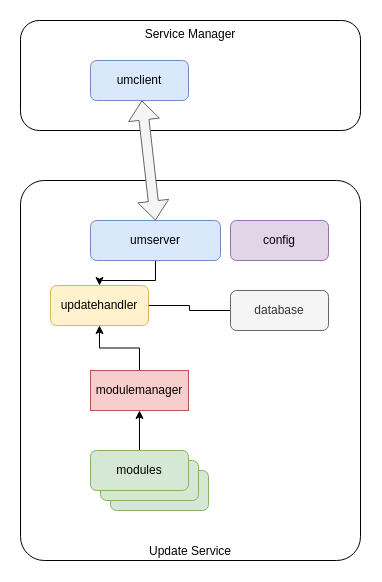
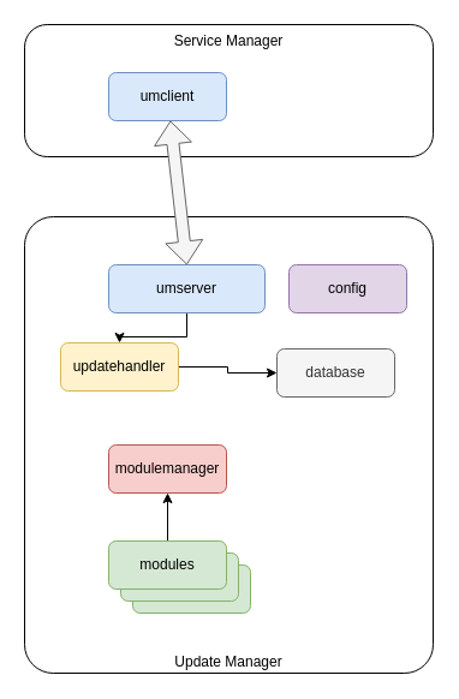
  <mxCell id="0" />
  <mxCell id="1" parent="0" />
  <mxCell id="2" value="Service Manager" style="rounded=1;whiteSpace=wrap;html=1;verticalAlign=top;arcSize=17;align=center;" parent="1" vertex="1"><mxGeometry x="20" y="20" width="340" height="110" as="geometry" /></mxCell>
- <mxCell id="3" value="Update Service" style="rounded=1;whiteSpace=wrap;html=1;verticalAlign=bottom;arcSize=7;align=center;" parent="1" vertex="1"><mxGeometry x="20" y="180" width="340" height="380" as="geometry" /></mxCell>
+ <mxCell id="3" value="Update Manager" style="rounded=1;whiteSpace=wrap;html=1;verticalAlign=bottom;arcSize=7;align=center;" parent="1" vertex="1"><mxGeometry x="20" y="180" width="340" height="380" as="geometry" /></mxCell>
  <mxCell id="4" style="edgeStyle=orthogonalEdgeStyle;rounded=0;orthogonalLoop=1;jettySize=auto;html=1;exitX=0.5;exitY=1;exitDx=0;exitDy=0;entryX=0.5;entryY=0;entryDx=0;entryDy=0;" parent="1" source="5" target="7" edge="1"><mxGeometry relative="1" as="geometry" /></mxCell>
  <mxCell id="5" value="umserver" style="rounded=1;whiteSpace=wrap;html=1;fillColor=#dae8fc;strokeColor=#6c8ebf;" parent="1" vertex="1"><mxGeometry x="90" y="220" width="130" height="40" as="geometry" /></mxCell>
- <mxCell id="6" style="edgeStyle=orthogonalEdgeStyle;rounded=0;orthogonalLoop=1;jettySize=auto;html=1;exitX=1;exitY=0.5;exitDx=0;exitDy=0;endArrow=none;" parent="1" source="7" target="10" edge="1"><mxGeometry relative="1" as="geometry" /></mxCell>
+ <mxCell id="6" style="edgeStyle=orthogonalEdgeStyle;rounded=0;orthogonalLoop=1;jettySize=auto;html=1;exitX=1;exitY=0.5;exitDx=0;exitDy=0;" parent="1" source="7" target="10" edge="1"><mxGeometry relative="1" as="geometry" /></mxCell>
  <mxCell id="7" value="updatehandler" style="rounded=1;whiteSpace=wrap;html=1;fillColor=#fff2cc;strokeColor=#d6b656;" parent="1" vertex="1"><mxGeometry x="50" y="285" width="98" height="40" as="geometry" /></mxCell>
  <mxCell id="8" value="" style="shape=flexArrow;endArrow=classic;startArrow=classic;html=1;exitX=0.5;exitY=0;exitDx=0;exitDy=0;fillColor=#f5f5f5;strokeColor=#666666;" parent="1" source="5" target="11" edge="1"><mxGeometry width="50" height="50" relative="1" as="geometry"><mxPoint x="250" y="170" as="sourcePoint" /><mxPoint x="138" y="133.5" as="targetPoint" /></mxGeometry></mxCell>
  <mxCell id="9" value="modules" style="rounded=1;whiteSpace=wrap;html=1;fillColor=#d5e8d4;strokeColor=#82b366;" parent="1" vertex="1"><mxGeometry x="110" y="470" width="98" height="40" as="geometry" /></mxCell>
  <mxCell id="10" value="database" style="rounded=1;whiteSpace=wrap;html=1;fillColor=#f5f5f5;strokeColor=#666666;fontColor=#333333;" parent="1" vertex="1"><mxGeometry x="230" y="290" width="98" height="40" as="geometry" /></mxCell>
  <mxCell id="11" value="umclient" style="rounded=1;whiteSpace=wrap;html=1;fillColor=#dae8fc;strokeColor=#6c8ebf;" parent="1" vertex="1"><mxGeometry x="90" y="60" width="98" height="40" as="geometry" /></mxCell>
  <mxCell id="12" value="" style="rounded=1;whiteSpace=wrap;html=1;fillColor=#d5e8d4;strokeColor=#82b366;" parent="1" vertex="1"><mxGeometry x="100" y="460" width="98" height="40" as="geometry" /></mxCell>
  <mxCell id="13" style="edgeStyle=orthogonalEdgeStyle;rounded=0;orthogonalLoop=1;jettySize=auto;html=1;exitX=0.5;exitY=0;exitDx=0;exitDy=0;entryX=0.5;entryY=1;entryDx=0;entryDy=0;" edge="1" parent="1" source="14" target="16"><mxGeometry relative="1" as="geometry" /></mxCell>
  <mxCell id="14" value="modules" style="rounded=1;whiteSpace=wrap;html=1;fillColor=#d5e8d4;strokeColor=#82b366;" parent="1" vertex="1"><mxGeometry x="90" y="450" width="98" height="40" as="geometry" /></mxCell>
- <mxCell id="15" style="edgeStyle=orthogonalEdgeStyle;rounded=0;orthogonalLoop=1;jettySize=auto;html=1;exitX=0.5;exitY=0;exitDx=0;exitDy=0;entryX=0.5;entryY=1;entryDx=0;entryDy=0;" edge="1" parent="1" source="16" target="7"><mxGeometry relative="1" as="geometry" /></mxCell>
- <mxCell id="16" value="modulemanager" style="whiteSpace=wrap;html=1;fillColor=#f8cecc;strokeColor=#b85450;rounded=0;" vertex="1" parent="1"><mxGeometry x="90" y="370" width="98" height="40" as="geometry" /></mxCell>
- <mxCell id="17" value="config" style="rounded=1;whiteSpace=wrap;html=1;fillColor=#e1d5e7;strokeColor=#9673a6;" vertex="1" parent="1"><mxGeometry x="230" y="220" width="98" height="40" as="geometry" /></mxCell>
+ <mxCell id="16" value="modulemanager" style="rounded=1;whiteSpace=wrap;html=1;fillColor=#f8cecc;strokeColor=#b85450;" vertex="1" parent="1"><mxGeometry x="90" y="370" width="98" height="40" as="geometry" /></mxCell>
+ <mxCell id="17" value="config" style="rounded=1;whiteSpace=wrap;html=1;fillColor=#e1d5e7;strokeColor=#9673a6;" vertex="1" parent="1"><mxGeometry x="240" y="220" width="98" height="40" as="geometry" /></mxCell>
